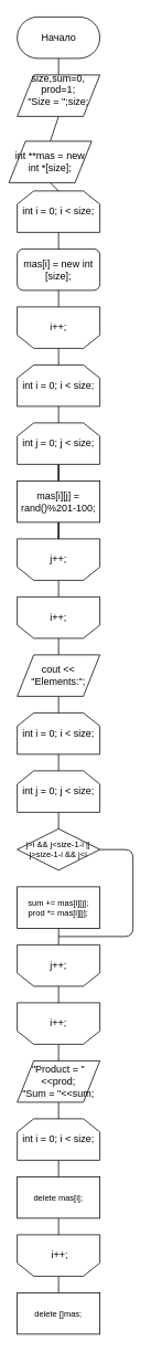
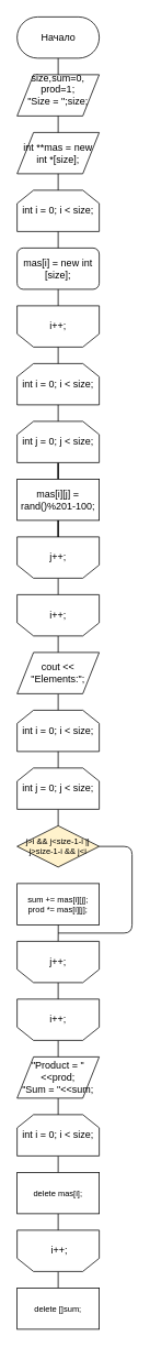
  <mxCell id="0" />
  <mxCell id="1" parent="0" />
  <mxCell id="2" value="Начало" style="html=1;dashed=0;whitespace=wrap;shape=mxgraph.dfd.start" parent="1" vertex="1"><mxGeometry x="20" width="100" height="50" as="geometry" y="20" /></mxCell>
  <mxCell id="3" value="&lt;div&gt;size,&lt;span&gt;sum=0,&lt;/span&gt;&lt;/div&gt;&lt;div&gt;&lt;span&gt;prod=1;&lt;/span&gt;&lt;/div&gt;&lt;div&gt;&quot;Size = &quot;;&lt;span&gt;size;&lt;/span&gt;&lt;/div&gt;&lt;div&gt;&lt;br&gt;&lt;/div&gt;" style="shape=parallelogram;perimeter=parallelogramPerimeter;whiteSpace=wrap;html=1;dashed=0;" parent="1" vertex="1"><mxGeometry x="20" y="90" width="100" height="50" as="geometry" /></mxCell>
  <mxCell id="4" value="" style="endArrow=none;html=1;entryX=0.5;entryY=0.5;entryDx=0;entryDy=25;entryPerimeter=0;exitX=0.5;exitY=0;exitDx=0;exitDy=0;" parent="1" source="3" target="2" edge="1"><mxGeometry width="50" height="50" relative="1" as="geometry"><mxPoint x="0" y="140" as="sourcePoint" /><mxPoint x="50" y="90" as="targetPoint" /></mxGeometry></mxCell>
- <mxCell id="5" value="&lt;div&gt;int **mas = new int *[size];&lt;br&gt;&lt;/div&gt;" style="shape=parallelogram;perimeter=parallelogramPerimeter;whiteSpace=wrap;html=1;dashed=0;" parent="1" vertex="1"><mxGeometry x="10" y="170" width="100" height="50" as="geometry" /></mxCell>
+ <mxCell id="5" value="&lt;div&gt;int **mas = new int *[size];&lt;br&gt;&lt;/div&gt;" style="shape=parallelogram;perimeter=parallelogramPerimeter;whiteSpace=wrap;html=1;dashed=0;" parent="1" vertex="1"><mxGeometry x="20" y="160" width="100" height="50" as="geometry" /></mxCell>
  <mxCell id="6" value="" style="endArrow=none;html=1;entryX=0.5;entryY=1;entryDx=0;entryDy=0;exitX=0.5;exitY=0;exitDx=0;exitDy=0;" parent="1" source="5" target="3" edge="1"><mxGeometry width="50" height="50" relative="1" as="geometry"><mxPoint x="-40" y="210" as="sourcePoint" /><mxPoint x="10" y="160" as="targetPoint" /></mxGeometry></mxCell>
  <mxCell id="7" value="int i = 0; i &amp;lt; size;" style="shape=loopLimit;whiteSpace=wrap;html=1;" parent="1" vertex="1"><mxGeometry x="20" y="230" width="100" height="50" as="geometry" /></mxCell>
  <mxCell id="8" value="" style="endArrow=none;html=1;entryX=0.5;entryY=1;entryDx=0;entryDy=0;exitX=0.5;exitY=0;exitDx=0;exitDy=0;" parent="1" source="7" target="5" edge="1"><mxGeometry width="50" height="50" relative="1" as="geometry"><mxPoint x="-50" y="280" as="sourcePoint" /><mxPoint x="0" y="230" as="targetPoint" /></mxGeometry></mxCell>
  <mxCell id="9" value="mas[i] = new int [size];" style="whiteSpace=wrap;html=1;rounded=1;" parent="1" vertex="1"><mxGeometry x="20" y="300" width="100" height="50" as="geometry" /></mxCell>
  <mxCell id="10" value="i++;" style="shape=loopLimit;whiteSpace=wrap;html=1;direction=west;" parent="1" vertex="1"><mxGeometry x="20" y="370" width="100" height="50" as="geometry" /></mxCell>
  <mxCell id="11" value="int i = 0; i &amp;lt; size;" style="shape=loopLimit;whiteSpace=wrap;html=1;" parent="1" vertex="1"><mxGeometry x="20" y="440" width="100" height="50" as="geometry" /></mxCell>
  <mxCell id="12" style="edgeStyle=orthogonalEdgeStyle;rounded=0;orthogonalLoop=1;jettySize=auto;html=1;entryX=0.5;entryY=0;entryDx=0;entryDy=0;endArrow=none;endFill=0;" parent="1" source="13" target="15" edge="1"><mxGeometry relative="1" as="geometry" /></mxCell>
  <mxCell id="13" value="int j = 0; j &amp;lt; size;" style="shape=loopLimit;whiteSpace=wrap;html=1;" parent="1" vertex="1"><mxGeometry x="20" y="510" width="100" height="50" as="geometry" /></mxCell>
  <mxCell id="14" style="edgeStyle=orthogonalEdgeStyle;rounded=0;orthogonalLoop=1;jettySize=auto;html=1;entryX=0.5;entryY=1;entryDx=0;entryDy=0;endArrow=none;endFill=0;" parent="1" source="15" target="17" edge="1"><mxGeometry relative="1" as="geometry" /></mxCell>
  <mxCell id="15" value="mas[i][j] = rand()%201-100;" style="rounded=0;whiteSpace=wrap;html=1;" parent="1" vertex="1"><mxGeometry x="20" y="580" width="100" height="50" as="geometry" /></mxCell>
  <mxCell id="16" style="edgeStyle=orthogonalEdgeStyle;rounded=0;orthogonalLoop=1;jettySize=auto;html=1;exitX=0.5;exitY=0;exitDx=0;exitDy=0;entryX=0.5;entryY=1;entryDx=0;entryDy=0;endArrow=none;endFill=0;" parent="1" source="17" target="19" edge="1"><mxGeometry relative="1" as="geometry" /></mxCell>
  <mxCell id="17" value="j++;" style="shape=loopLimit;whiteSpace=wrap;html=1;direction=west;" parent="1" vertex="1"><mxGeometry x="20" y="650" width="100" height="50" as="geometry" /></mxCell>
  <mxCell id="18" style="edgeStyle=orthogonalEdgeStyle;rounded=0;orthogonalLoop=1;jettySize=auto;html=1;exitX=0.5;exitY=0;exitDx=0;exitDy=0;entryX=0.5;entryY=0;entryDx=0;entryDy=0;endArrow=none;endFill=0;fontSize=10;" parent="1" source="19" target="25" edge="1"><mxGeometry relative="1" as="geometry" /></mxCell>
  <mxCell id="19" value="i++;" style="shape=loopLimit;whiteSpace=wrap;html=1;direction=west;" parent="1" vertex="1"><mxGeometry x="20" y="720" width="100" height="50" as="geometry" /></mxCell>
  <mxCell id="20" value="" style="endArrow=none;html=1;entryX=0.5;entryY=1;entryDx=0;entryDy=0;exitX=0.5;exitY=0;exitDx=0;exitDy=0;" parent="1" source="9" target="7" edge="1"><mxGeometry width="50" height="50" relative="1" as="geometry"><mxPoint x="-20" y="380" as="sourcePoint" /><mxPoint x="0" y="540" as="targetPoint" /></mxGeometry></mxCell>
  <mxCell id="21" value="" style="endArrow=none;html=1;entryX=0.5;entryY=1;entryDx=0;entryDy=0;exitX=0.5;exitY=1;exitDx=0;exitDy=0;" parent="1" source="10" target="9" edge="1"><mxGeometry width="50" height="50" relative="1" as="geometry"><mxPoint x="-50" y="420" as="sourcePoint" /><mxPoint x="0" y="370" as="targetPoint" /></mxGeometry></mxCell>
  <mxCell id="22" value="" style="endArrow=none;html=1;entryX=0.5;entryY=0;entryDx=0;entryDy=0;exitX=0.5;exitY=0;exitDx=0;exitDy=0;" parent="1" source="11" target="10" edge="1"><mxGeometry width="50" height="50" relative="1" as="geometry"><mxPoint x="140" y="430" as="sourcePoint" /><mxPoint x="140" y="410" as="targetPoint" /></mxGeometry></mxCell>
  <mxCell id="23" value="" style="endArrow=none;html=1;entryX=0.5;entryY=1;entryDx=0;entryDy=0;exitX=0.5;exitY=0;exitDx=0;exitDy=0;" parent="1" source="13" target="11" edge="1"><mxGeometry width="50" height="50" relative="1" as="geometry"><mxPoint x="130" y="500" as="sourcePoint" /><mxPoint x="130" y="480" as="targetPoint" /></mxGeometry></mxCell>
  <mxCell id="24" style="edgeStyle=orthogonalEdgeStyle;rounded=0;orthogonalLoop=1;jettySize=auto;html=1;exitX=0.5;exitY=1;exitDx=0;exitDy=0;entryX=0.5;entryY=0;entryDx=0;entryDy=0;endArrow=none;endFill=0;fontSize=10;" parent="1" source="25" target="26" edge="1"><mxGeometry relative="1" as="geometry" /></mxCell>
  <mxCell id="25" value="&lt;div&gt;cout &amp;lt;&amp;lt; &quot;Elements:&quot;;&lt;br&gt;&lt;/div&gt;" style="shape=parallelogram;perimeter=parallelogramPerimeter;whiteSpace=wrap;html=1;dashed=0;" parent="1" vertex="1"><mxGeometry x="20" y="790" width="100" height="50" as="geometry" /></mxCell>
  <mxCell id="26" value="int i = 0; i &amp;lt; size;" style="shape=loopLimit;whiteSpace=wrap;html=1;" parent="1" vertex="1"><mxGeometry x="20" y="860" width="100" height="50" as="geometry" /></mxCell>
  <mxCell id="27" style="edgeStyle=orthogonalEdgeStyle;rounded=0;orthogonalLoop=1;jettySize=auto;html=1;entryX=0.5;entryY=0;entryDx=0;entryDy=0;endArrow=none;endFill=0;" parent="1" source="28" edge="1"><mxGeometry relative="1" as="geometry"><mxPoint x="70.143" y="999.857" as="targetPoint" /></mxGeometry></mxCell>
  <mxCell id="28" value="int j = 0; j &amp;lt; size;" style="shape=loopLimit;whiteSpace=wrap;html=1;" parent="1" vertex="1"><mxGeometry x="20" y="930" width="100" height="50" as="geometry" /></mxCell>
  <mxCell id="29" style="edgeStyle=orthogonalEdgeStyle;rounded=0;orthogonalLoop=1;jettySize=auto;html=1;entryX=0.5;entryY=1;entryDx=0;entryDy=0;endArrow=none;endFill=0;" parent="1" target="31" edge="1"><mxGeometry relative="1" as="geometry"><mxPoint x="70.143" y="1120" as="sourcePoint" /></mxGeometry></mxCell>
  <mxCell id="30" style="edgeStyle=orthogonalEdgeStyle;rounded=0;orthogonalLoop=1;jettySize=auto;html=1;exitX=0.5;exitY=0;exitDx=0;exitDy=0;entryX=0.5;entryY=1;entryDx=0;entryDy=0;endArrow=none;endFill=0;" parent="1" source="31" target="33" edge="1"><mxGeometry relative="1" as="geometry" /></mxCell>
  <mxCell id="31" value="j++;" style="shape=loopLimit;whiteSpace=wrap;html=1;direction=west;" parent="1" vertex="1"><mxGeometry x="20" y="1140" width="100" height="50" as="geometry" /></mxCell>
  <mxCell id="32" style="edgeStyle=orthogonalEdgeStyle;rounded=0;orthogonalLoop=1;jettySize=auto;html=1;exitX=0.5;exitY=0;exitDx=0;exitDy=0;entryX=0.5;entryY=0;entryDx=0;entryDy=0;endArrow=none;endFill=0;fontSize=10;" parent="1" source="33" target="38" edge="1"><mxGeometry relative="1" as="geometry" /></mxCell>
  <mxCell id="33" value="i++;" style="shape=loopLimit;whiteSpace=wrap;html=1;direction=west;" parent="1" vertex="1"><mxGeometry x="20" y="1210" width="100" height="50" as="geometry" /></mxCell>
  <mxCell id="34" value="" style="endArrow=none;html=1;entryX=0.5;entryY=1;entryDx=0;entryDy=0;exitX=0.5;exitY=0;exitDx=0;exitDy=0;" parent="1" source="28" target="26" edge="1"><mxGeometry width="50" height="50" relative="1" as="geometry"><mxPoint x="130" y="920" as="sourcePoint" /><mxPoint x="130" y="900" as="targetPoint" /></mxGeometry></mxCell>
- <mxCell id="35" value="j&amp;gt;i &amp;amp;&amp;amp; j&amp;lt;size-1-i || j&amp;gt;size-1-i &amp;amp;&amp;amp; j&amp;lt;i" style="rhombus;whiteSpace=wrap;html=1;fontSize=10;" parent="1" vertex="1"><mxGeometry x="20" y="1000" width="100" height="50" as="geometry" /></mxCell>
+ <mxCell id="35" value="j&amp;gt;i &amp;amp;&amp;amp; j&amp;lt;size-1-i || j&amp;gt;size-1-i &amp;amp;&amp;amp; j&amp;lt;i" style="rhombus;whiteSpace=wrap;html=1;fontSize=10;fillColor=#fff2cc;" parent="1" vertex="1"><mxGeometry x="20" y="1000" width="100" height="50" as="geometry" /></mxCell>
  <mxCell id="36" value="&lt;div&gt;sum += mas[i][j];&lt;/div&gt;&lt;div&gt;prod *= mas[i][j];&lt;/div&gt;" style="rounded=0;whiteSpace=wrap;html=1;fontSize=10;" parent="1" vertex="1"><mxGeometry x="20" y="1070" width="100" height="50" as="geometry" /></mxCell>
  <mxCell id="37" style="edgeStyle=orthogonalEdgeStyle;rounded=0;orthogonalLoop=1;jettySize=auto;html=1;exitX=0.5;exitY=1;exitDx=0;exitDy=0;entryX=0.5;entryY=0;entryDx=0;entryDy=0;endArrow=none;endFill=0;fontSize=10;" parent="1" source="38" target="40" edge="1"><mxGeometry relative="1" as="geometry" /></mxCell>
  <mxCell id="38" value="&lt;div&gt;&lt;div&gt;&quot;Product = &quot;&amp;lt;&amp;lt;prod;&lt;/div&gt;&lt;div&gt;&quot;Sum = &quot;&amp;lt;&amp;lt;sum;&lt;/div&gt;&lt;/div&gt;" style="shape=parallelogram;perimeter=parallelogramPerimeter;whiteSpace=wrap;html=1;dashed=0;" parent="1" vertex="1"><mxGeometry x="20" y="1280" width="100" height="50" as="geometry" /></mxCell>
  <mxCell id="39" style="edgeStyle=orthogonalEdgeStyle;rounded=0;orthogonalLoop=1;jettySize=auto;html=1;exitX=0.5;exitY=1;exitDx=0;exitDy=0;entryX=0.5;entryY=0;entryDx=0;entryDy=0;endArrow=none;endFill=0;fontSize=10;" parent="1" source="40" target="42" edge="1"><mxGeometry relative="1" as="geometry" /></mxCell>
  <mxCell id="40" value="int i = 0; i &amp;lt; size;" style="shape=loopLimit;whiteSpace=wrap;html=1;" parent="1" vertex="1"><mxGeometry x="20" y="1350" width="100" height="50" as="geometry" /></mxCell>
  <mxCell id="41" style="edgeStyle=orthogonalEdgeStyle;rounded=0;orthogonalLoop=1;jettySize=auto;html=1;exitX=0.5;exitY=1;exitDx=0;exitDy=0;entryX=0.5;entryY=1;entryDx=0;entryDy=0;endArrow=none;endFill=0;fontSize=10;" parent="1" source="42" target="44" edge="1"><mxGeometry relative="1" as="geometry" /></mxCell>
  <mxCell id="42" value="delete mas[i];" style="rounded=0;whiteSpace=wrap;html=1;fontSize=10;" parent="1" vertex="1"><mxGeometry x="20" y="1420" width="100" height="50" as="geometry" /></mxCell>
  <mxCell id="43" style="edgeStyle=orthogonalEdgeStyle;rounded=0;orthogonalLoop=1;jettySize=auto;html=1;exitX=0.5;exitY=0;exitDx=0;exitDy=0;entryX=0.5;entryY=0;entryDx=0;entryDy=0;endArrow=none;endFill=0;fontSize=10;" parent="1" source="44" target="45" edge="1"><mxGeometry relative="1" as="geometry" /></mxCell>
  <mxCell id="44" value="&amp;nbsp;i++;" style="shape=loopLimit;whiteSpace=wrap;html=1;direction=west;" parent="1" vertex="1"><mxGeometry x="20" y="1490" width="100" height="50" as="geometry" /></mxCell>
- <mxCell id="45" value="delete []mas;" style="rounded=0;whiteSpace=wrap;html=1;fontSize=10;" parent="1" vertex="1"><mxGeometry x="20" y="1560" width="100" height="50" as="geometry" /></mxCell>
+ <mxCell id="45" value="delete []sum;" style="rounded=0;whiteSpace=wrap;html=1;fontSize=10;" parent="1" vertex="1"><mxGeometry x="20" y="1560" width="100" height="50" as="geometry" /></mxCell>
  <mxCell id="46" value="" style="endArrow=none;html=1;entryX=1;entryY=0.5;entryDx=0;entryDy=0;edgeStyle=orthogonalEdgeStyle;" edge="1" parent="1" target="35"><mxGeometry width="50" height="50" relative="1" as="geometry"><mxPoint x="70" y="1130" as="sourcePoint" /><mxPoint x="250" y="1210" as="targetPoint" /><Array as="points"><mxPoint x="160" y="1130" /><mxPoint x="160" y="1025" /></Array></mxGeometry></mxCell>
